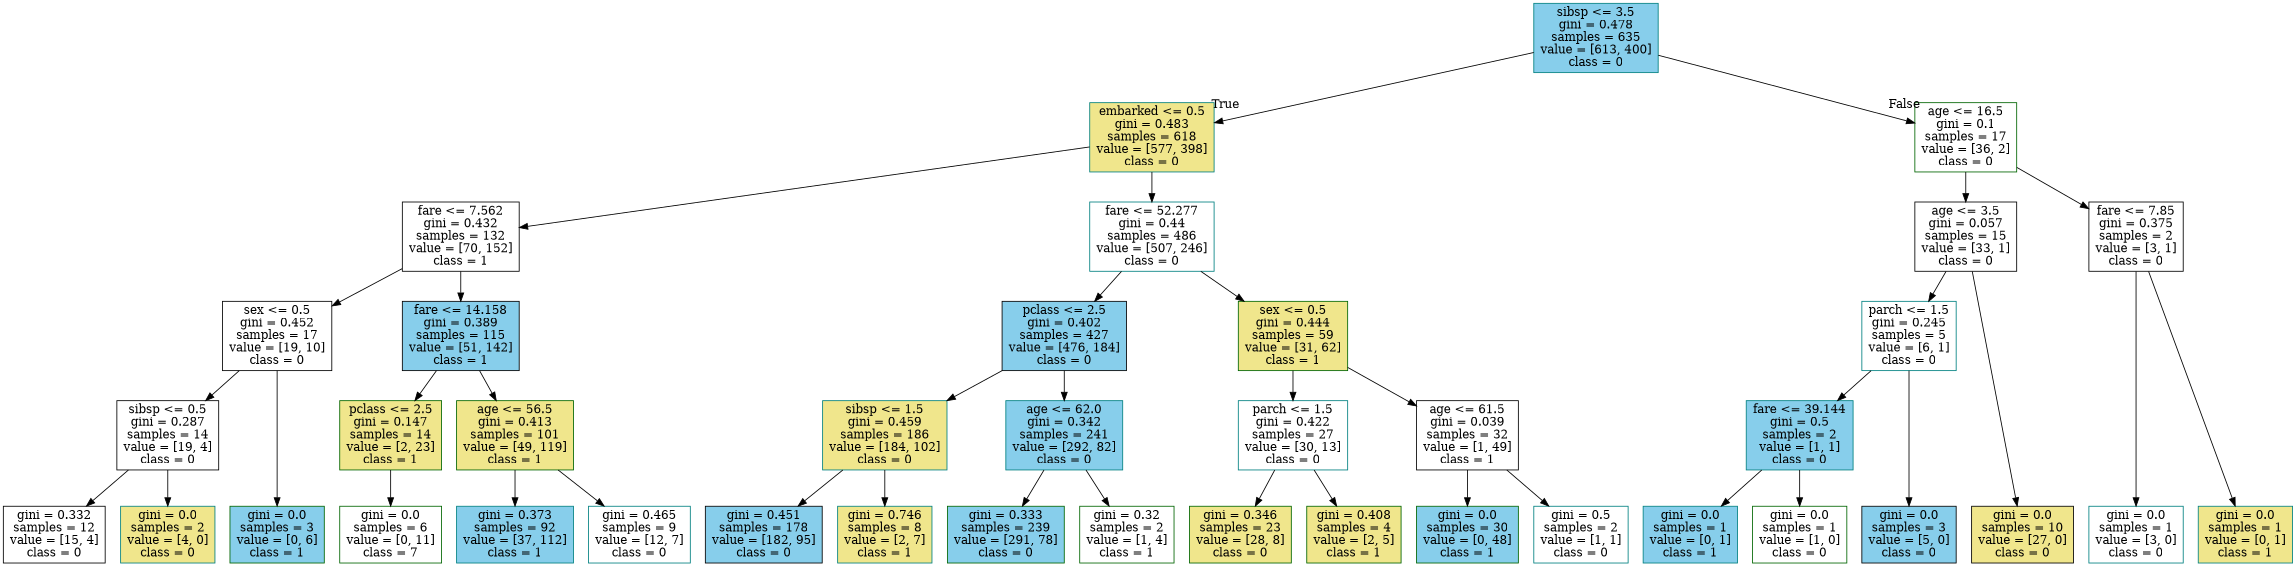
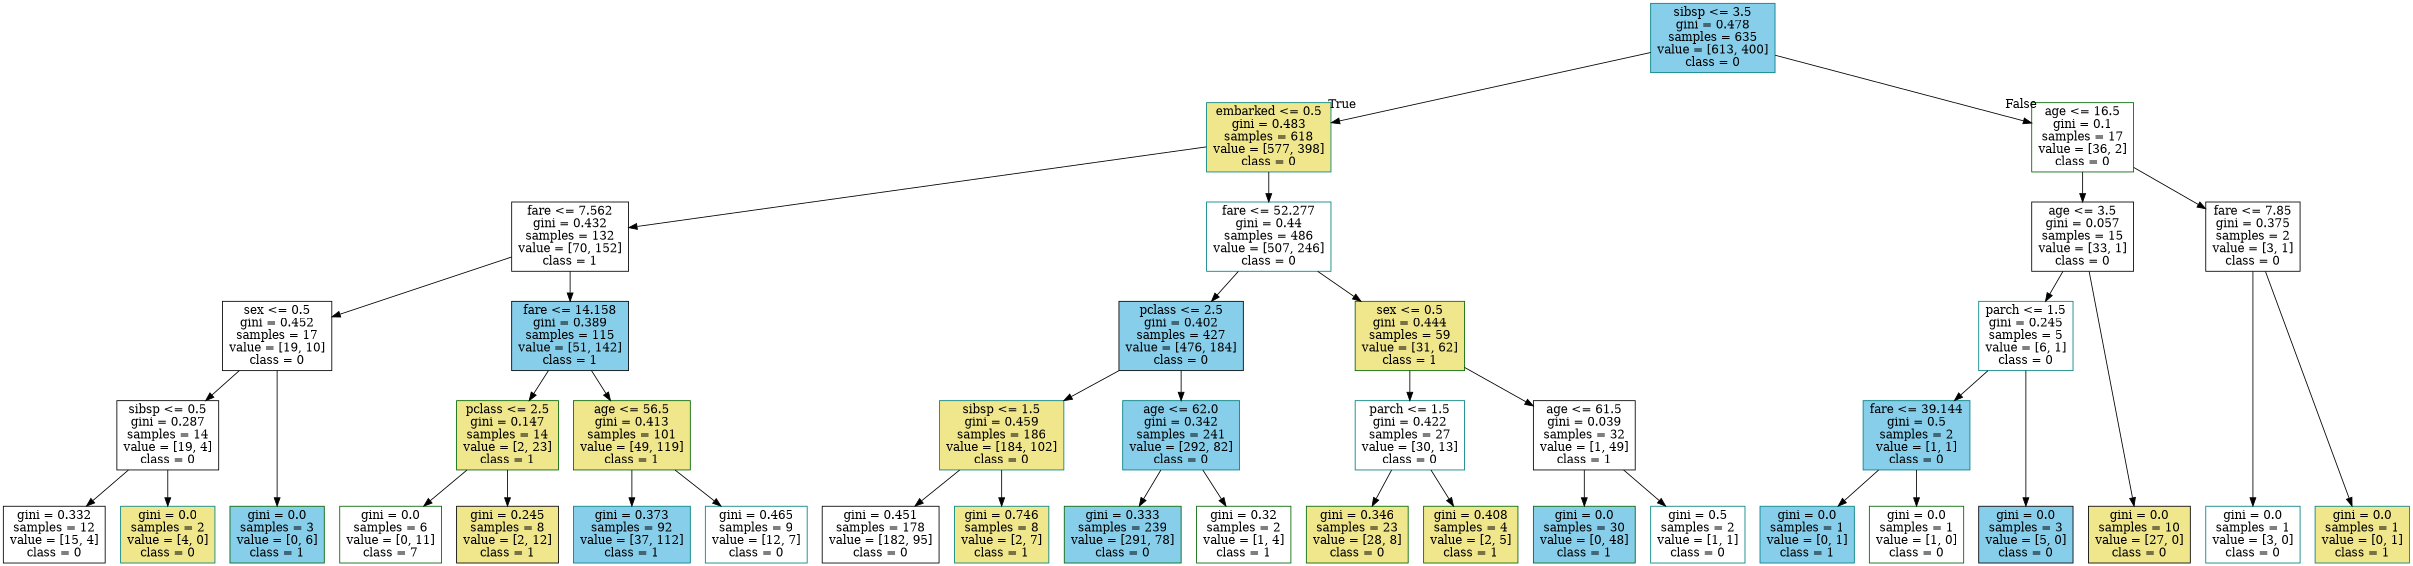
  digraph {
    ranksep=equally
    splines=polyline
    node [color=teal fillcolor=white shape=box style=filled]
    n1 [fillcolor=skyblue label="sibsp <= 3.5\ngini = 0.478\nsamples = 635\nvalue = [613, 400]\nclass = 0"]
    n2 [fillcolor=khaki label="embarked <= 0.5\ngini = 0.483\nsamples = 618\nvalue = [577, 398]\nclass = 0"]
    n3 [color=darkgreen label="age <= 16.5\ngini = 0.1\nsamples = 17\nvalue = [36, 2]\nclass = 0"]
    n4 [color=black label="fare <= 7.562\ngini = 0.432\nsamples = 132\nvalue = [70, 152]\nclass = 1"]
    n5 [label="fare <= 52.277\ngini = 0.44\nsamples = 486\nvalue = [507, 246]\nclass = 0"]
    n6 [color=black label="age <= 3.5\ngini = 0.057\nsamples = 15\nvalue = [33, 1]\nclass = 0"]
    n7 [color=black label="fare <= 7.85\ngini = 0.375\nsamples = 2\nvalue = [3, 1]\nclass = 0"]
    n8 [color=black label="sex <= 0.5\ngini = 0.452\nsamples = 17\nvalue = [19, 10]\nclass = 0"]
    n9 [color=black fillcolor=skyblue label="fare <= 14.158\ngini = 0.389\nsamples = 115\nvalue = [51, 142]\nclass = 1"]
    n10 [color=black fillcolor=skyblue label="pclass <= 2.5\ngini = 0.402\nsamples = 427\nvalue = [476, 184]\nclass = 0"]
    n11 [color=darkgreen fillcolor=khaki label="sex <= 0.5\ngini = 0.444\nsamples = 59\nvalue = [31, 62]\nclass = 1"]
    n12 [label="parch <= 1.5\ngini = 0.245\nsamples = 5\nvalue = [6, 1]\nclass = 0"]
    n13 [color=black label="sibsp <= 0.5\ngini = 0.287\nsamples = 14\nvalue = [19, 4]\nclass = 0"]
    n14 [color=darkgreen fillcolor=khaki label="pclass <= 2.5\ngini = 0.147\nsamples = 14\nvalue = [2, 23]\nclass = 1"]
    n15 [color=darkgreen fillcolor=khaki label="age <= 56.5\ngini = 0.413\nsamples = 101\nvalue = [49, 119]\nclass = 1"]
    n16 [fillcolor=khaki label="sibsp <= 1.5\ngini = 0.459\nsamples = 186\nvalue = [184, 102]\nclass = 0"]
    n17 [fillcolor=skyblue label="age <= 62.0\ngini = 0.342\nsamples = 241\nvalue = [292, 82]\nclass = 0"]
    n18 [label="parch <= 1.5\ngini = 0.422\nsamples = 27\nvalue = [30, 13]\nclass = 0"]
    n19 [color=black label="age <= 61.5\ngini = 0.039\nsamples = 32\nvalue = [1, 49]\nclass = 1"]
    n20 [fillcolor=skyblue label="fare <= 39.144\ngini = 0.5\nsamples = 2\nvalue = [1, 1]\nclass = 0"]
    n21 [color=black label="gini = 0.332\nsamples = 12\nvalue = [15, 4]\nclass = 0"]
    n22 [fillcolor=khaki label="gini = 0.0\nsamples = 2\nvalue = [4, 0]\nclass = 0"]
    n23 [color=darkgreen fillcolor=skyblue label="gini = 0.0\nsamples = 3\nvalue = [0, 6]\nclass = 1"]
    n24 [color=darkgreen label="gini = 0.0\nsamples = 6\nvalue = [0, 11]\nclass = 7"]
+   n25 [color=black fillcolor=khaki label="gini = 0.245\nsamples = 8\nvalue = [2, 12]\nclass = 1"]
    n26 [fillcolor=skyblue label="gini = 0.373\nsamples = 92\nvalue = [37, 112]\nclass = 1"]
    n27 [label="gini = 0.465\nsamples = 9\nvalue = [12, 7]\nclass = 0"]
-   n28 [color=black fillcolor=skyblue label="gini = 0.451\nsamples = 178\nvalue = [182, 95]\nclass = 0"]
+   n28 [color=black label="gini = 0.451\nsamples = 178\nvalue = [182, 95]\nclass = 0"]
    n29 [fillcolor=khaki label="gini = 0.746\nsamples = 8\nvalue = [2, 7]\nclass = 1"]
    n30 [color=darkgreen fillcolor=skyblue label="gini = 0.333\nsamples = 239\nvalue = [291, 78]\nclass = 0"]
    n31 [color=darkgreen label="gini = 0.32\nsamples = 2\nvalue = [1, 4]\nclass = 1"]
    n32 [color=darkgreen fillcolor=khaki label="gini = 0.346\nsamples = 23\nvalue = [28, 8]\nclass = 0"]
    n33 [color=darkgreen fillcolor=khaki label="gini = 0.408\nsamples = 4\nvalue = [2, 5]\nclass = 1"]
    n34 [color=darkgreen fillcolor=skyblue label="gini = 0.0\nsamples = 30\nvalue = [0, 48]\nclass = 1"]
    n35 [label="gini = 0.5\nsamples = 2\nvalue = [1, 1]\nclass = 0"]
    n36 [color=black fillcolor=skyblue label="gini = 0.0\nsamples = 3\nvalue = [5, 0]\nclass = 0"]
    n37 [fillcolor=skyblue label="gini = 0.0\nsamples = 1\nvalue = [0, 1]\nclass = 1"]
    n38 [color=darkgreen label="gini = 0.0\nsamples = 1\nvalue = [1, 0]\nclass = 0"]
    n39 [color=black fillcolor=khaki label="gini = 0.0\nsamples = 10\nvalue = [27, 0]\nclass = 0"]
    n40 [label="gini = 0.0\nsamples = 1\nvalue = [3, 0]\nclass = 0"]
    n41 [fillcolor=khaki label="gini = 0.0\nsamples = 1\nvalue = [0, 1]\nclass = 1"]
    subgraph sub_1 {
      rank=same
      n1
    }
    subgraph sub_2 {
      rank=same
      n2
      n3
    }
    subgraph sub_3 {
      rank=same
      n4
      n5
      n6
      n7
    }
    subgraph sub_4 {
      rank=same
      n8
      n9
      n10
      n11
      n12
    }
    subgraph sub_5 {
      rank=same
      n13
      n14
      n15
      n16
      n17
      n18
      n19
      n20
    }
    subgraph sub_6 {
      rank=same
      n21
      n22
      n23
      n24
+     n25
      n26
      n27
      n28
      n29
      n30
      n31
      n32
      n33
      n34
      n35
      n36
      n37
      n38
      n39
      n40
      n41
    }
    n1 -> n2 [headlabel=True labelangle=45 labeldistance=2.5]
    n1 -> n3 [headlabel=False labelangle=-45 labeldistance=2.5]
    n2 -> n4
    n2 -> n5
    n3 -> n6
    n3 -> n7
    n4 -> n8
    n4 -> n9
    n5 -> n10
    n5 -> n11
    n6 -> n12
    n6 -> n39
    n7 -> n40
    n7 -> n41
    n8 -> n13
    n8 -> n23
    n9 -> n14
    n9 -> n15
    n10 -> n16
    n10 -> n17
    n11 -> n18
    n11 -> n19
    n12 -> n20
    n12 -> n36
    n13 -> n21
    n13 -> n22
    n14 -> n24
+   n14 -> n25
    n15 -> n26
    n15 -> n27
    n16 -> n28
    n16 -> n29
    n17 -> n30
    n17 -> n31
    n18 -> n32
    n18 -> n33
    n19 -> n34
    n19 -> n35
    n20 -> n37
    n20 -> n38
  }
